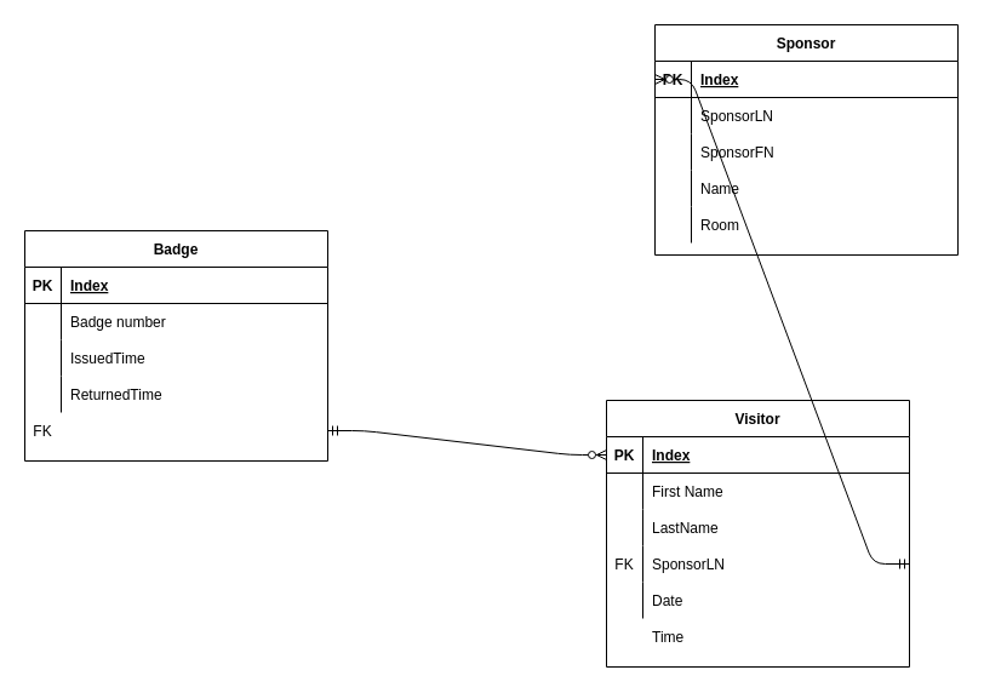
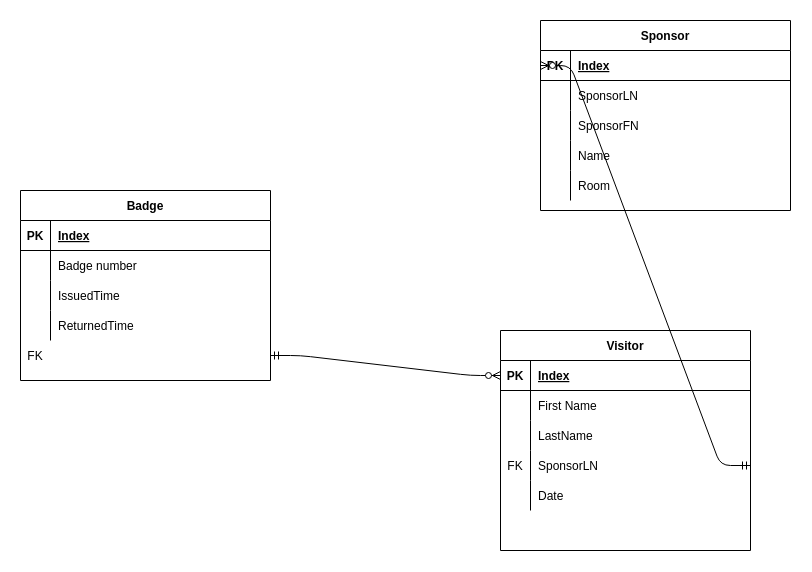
  <mxCell id="0" />
  <mxCell id="1" parent="0" />
  <mxCell id="2" value="Badge" style="shape=table;startSize=30;container=1;collapsible=1;childLayout=tableLayout;fixedRows=1;rowLines=0;fontStyle=1;align=center;resizeLast=1;" vertex="1" parent="1"><mxGeometry x="20" y="190" width="250" height="190" as="geometry" /></mxCell>
  <mxCell id="3" value="" style="shape=partialRectangle;collapsible=0;dropTarget=0;pointerEvents=0;fillColor=none;points=[[0,0.5],[1,0.5]];portConstraint=eastwest;top=0;left=0;right=0;bottom=1;" vertex="1" parent="2"><mxGeometry y="30" width="250" height="30" as="geometry" /></mxCell>
  <mxCell id="4" value="PK" style="shape=partialRectangle;overflow=hidden;connectable=0;fillColor=none;top=0;left=0;bottom=0;right=0;fontStyle=1;" vertex="1" parent="3"><mxGeometry width="30" height="30" as="geometry" /></mxCell>
  <mxCell id="5" value="Index" style="shape=partialRectangle;overflow=hidden;connectable=0;fillColor=none;top=0;left=0;bottom=0;right=0;align=left;spacingLeft=6;fontStyle=5;" vertex="1" parent="3"><mxGeometry x="30" width="220" height="30" as="geometry" /></mxCell>
  <mxCell id="6" style="shape=partialRectangle;collapsible=0;dropTarget=0;pointerEvents=0;fillColor=none;points=[[0,0.5],[1,0.5]];portConstraint=eastwest;top=0;left=0;right=0;bottom=0;" vertex="1" parent="2"><mxGeometry y="60" width="250" height="30" as="geometry" /></mxCell>
  <mxCell id="7" style="shape=partialRectangle;overflow=hidden;connectable=0;fillColor=none;top=0;left=0;bottom=0;right=0;" vertex="1" parent="6"><mxGeometry width="30" height="30" as="geometry" /></mxCell>
  <mxCell id="8" value="Badge number" style="shape=partialRectangle;overflow=hidden;connectable=0;fillColor=none;top=0;left=0;bottom=0;right=0;align=left;spacingLeft=6;" vertex="1" parent="6"><mxGeometry x="30" width="220" height="30" as="geometry" /></mxCell>
  <mxCell id="9" style="shape=partialRectangle;collapsible=0;dropTarget=0;pointerEvents=0;fillColor=none;points=[[0,0.5],[1,0.5]];portConstraint=eastwest;top=0;left=0;right=0;bottom=0;" vertex="1" parent="2"><mxGeometry y="90" width="250" height="30" as="geometry" /></mxCell>
  <mxCell id="10" value="" style="shape=partialRectangle;overflow=hidden;connectable=0;fillColor=none;top=0;left=0;bottom=0;right=0;" vertex="1" parent="9"><mxGeometry width="30" height="30" as="geometry" /></mxCell>
  <mxCell id="11" value="IssuedTime" style="shape=partialRectangle;overflow=hidden;connectable=0;fillColor=none;top=0;left=0;bottom=0;right=0;align=left;spacingLeft=6;" vertex="1" parent="9"><mxGeometry x="30" width="220" height="30" as="geometry" /></mxCell>
  <mxCell id="12" style="shape=partialRectangle;collapsible=0;dropTarget=0;pointerEvents=0;fillColor=none;points=[[0,0.5],[1,0.5]];portConstraint=eastwest;top=0;left=0;right=0;bottom=0;" vertex="1" parent="2"><mxGeometry y="120" width="250" height="30" as="geometry" /></mxCell>
  <mxCell id="13" value="" style="shape=partialRectangle;overflow=hidden;connectable=0;fillColor=none;top=0;left=0;bottom=0;right=0;" vertex="1" parent="12"><mxGeometry width="30" height="30" as="geometry" /></mxCell>
  <mxCell id="14" value="ReturnedTime" style="shape=partialRectangle;overflow=hidden;connectable=0;fillColor=none;top=0;left=0;bottom=0;right=0;align=left;spacingLeft=6;" vertex="1" parent="12"><mxGeometry x="30" width="220" height="30" as="geometry" /></mxCell>
  <mxCell id="15" style="shape=partialRectangle;collapsible=0;dropTarget=0;pointerEvents=0;fillColor=none;points=[[0,0.5],[1,0.5]];portConstraint=eastwest;top=0;left=0;right=0;bottom=0;" vertex="1" parent="2"><mxGeometry y="150" width="250" height="30" as="geometry" /></mxCell>
  <mxCell id="16" value="FK" style="shape=partialRectangle;overflow=hidden;connectable=0;fillColor=none;top=0;left=0;bottom=0;right=0;" vertex="1" parent="15"><mxGeometry width="30" height="30" as="geometry" /></mxCell>
  <mxCell id="17" value="Visitor" style="shape=table;startSize=30;container=1;collapsible=1;childLayout=tableLayout;fixedRows=1;rowLines=0;fontStyle=1;align=center;resizeLast=1;" vertex="1" parent="1"><mxGeometry x="500" y="330" width="250" height="220" as="geometry" /></mxCell>
  <mxCell id="18" value="" style="shape=partialRectangle;collapsible=0;dropTarget=0;pointerEvents=0;fillColor=none;points=[[0,0.5],[1,0.5]];portConstraint=eastwest;top=0;left=0;right=0;bottom=1;" vertex="1" parent="17"><mxGeometry y="30" width="250" height="30" as="geometry" /></mxCell>
  <mxCell id="19" value="PK" style="shape=partialRectangle;overflow=hidden;connectable=0;fillColor=none;top=0;left=0;bottom=0;right=0;fontStyle=1;" vertex="1" parent="18"><mxGeometry width="30" height="30" as="geometry" /></mxCell>
  <mxCell id="20" value="Index" style="shape=partialRectangle;overflow=hidden;connectable=0;fillColor=none;top=0;left=0;bottom=0;right=0;align=left;spacingLeft=6;fontStyle=5;" vertex="1" parent="18"><mxGeometry x="30" width="220" height="30" as="geometry" /></mxCell>
  <mxCell id="21" style="shape=partialRectangle;collapsible=0;dropTarget=0;pointerEvents=0;fillColor=none;points=[[0,0.5],[1,0.5]];portConstraint=eastwest;top=0;left=0;right=0;bottom=0;" vertex="1" parent="17"><mxGeometry y="60" width="250" height="30" as="geometry" /></mxCell>
  <mxCell id="22" style="shape=partialRectangle;overflow=hidden;connectable=0;fillColor=none;top=0;left=0;bottom=0;right=0;" vertex="1" parent="21"><mxGeometry width="30" height="30" as="geometry" /></mxCell>
  <mxCell id="23" value="First Name" style="shape=partialRectangle;overflow=hidden;connectable=0;fillColor=none;top=0;left=0;bottom=0;right=0;align=left;spacingLeft=6;" vertex="1" parent="21"><mxGeometry x="30" width="220" height="30" as="geometry" /></mxCell>
  <mxCell id="24" style="shape=partialRectangle;collapsible=0;dropTarget=0;pointerEvents=0;fillColor=none;points=[[0,0.5],[1,0.5]];portConstraint=eastwest;top=0;left=0;right=0;bottom=0;" vertex="1" parent="17"><mxGeometry y="90" width="250" height="30" as="geometry" /></mxCell>
  <mxCell id="25" value="" style="shape=partialRectangle;overflow=hidden;connectable=0;fillColor=none;top=0;left=0;bottom=0;right=0;" vertex="1" parent="24"><mxGeometry width="30" height="30" as="geometry" /></mxCell>
  <mxCell id="26" value="LastName" style="shape=partialRectangle;overflow=hidden;connectable=0;fillColor=none;top=0;left=0;bottom=0;right=0;align=left;spacingLeft=6;" vertex="1" parent="24"><mxGeometry x="30" width="220" height="30" as="geometry" /></mxCell>
  <mxCell id="27" style="shape=partialRectangle;collapsible=0;dropTarget=0;pointerEvents=0;fillColor=none;points=[[0,0.5],[1,0.5]];portConstraint=eastwest;top=0;left=0;right=0;bottom=0;" vertex="1" parent="17"><mxGeometry y="120" width="250" height="30" as="geometry" /></mxCell>
  <mxCell id="28" value="FK" style="shape=partialRectangle;overflow=hidden;connectable=0;fillColor=none;top=0;left=0;bottom=0;right=0;" vertex="1" parent="27"><mxGeometry width="30" height="30" as="geometry" /></mxCell>
  <mxCell id="29" value="SponsorLN" style="shape=partialRectangle;overflow=hidden;connectable=0;fillColor=none;top=0;left=0;bottom=0;right=0;align=left;spacingLeft=6;" vertex="1" parent="27"><mxGeometry x="30" width="220" height="30" as="geometry" /></mxCell>
  <mxCell id="30" style="shape=partialRectangle;collapsible=0;dropTarget=0;pointerEvents=0;fillColor=none;points=[[0,0.5],[1,0.5]];portConstraint=eastwest;top=0;left=0;right=0;bottom=0;" vertex="1" parent="17"><mxGeometry y="150" width="250" height="30" as="geometry" /></mxCell>
  <mxCell id="31" value="" style="shape=partialRectangle;overflow=hidden;connectable=0;fillColor=none;top=0;left=0;bottom=0;right=0;" vertex="1" parent="30"><mxGeometry width="30" height="30" as="geometry" /></mxCell>
  <mxCell id="32" value="Date" style="shape=partialRectangle;overflow=hidden;connectable=0;fillColor=none;top=0;left=0;bottom=0;right=0;align=left;spacingLeft=6;" vertex="1" parent="30"><mxGeometry x="30" width="220" height="30" as="geometry" /></mxCell>
  <mxCell id="33" value="Sponsor" style="shape=table;startSize=30;container=1;collapsible=1;childLayout=tableLayout;fixedRows=1;rowLines=0;fontStyle=1;align=center;resizeLast=1;" vertex="1" parent="1"><mxGeometry x="540" y="20" width="250" height="190" as="geometry" /></mxCell>
  <mxCell id="34" value="" style="shape=partialRectangle;collapsible=0;dropTarget=0;pointerEvents=0;fillColor=none;points=[[0,0.5],[1,0.5]];portConstraint=eastwest;top=0;left=0;right=0;bottom=1;" vertex="1" parent="33"><mxGeometry y="30" width="250" height="30" as="geometry" /></mxCell>
  <mxCell id="35" value="PK" style="shape=partialRectangle;overflow=hidden;connectable=0;fillColor=none;top=0;left=0;bottom=0;right=0;fontStyle=1;" vertex="1" parent="34"><mxGeometry width="30" height="30" as="geometry" /></mxCell>
  <mxCell id="36" value="Index" style="shape=partialRectangle;overflow=hidden;connectable=0;fillColor=none;top=0;left=0;bottom=0;right=0;align=left;spacingLeft=6;fontStyle=5;" vertex="1" parent="34"><mxGeometry x="30" width="220" height="30" as="geometry" /></mxCell>
  <mxCell id="37" style="shape=partialRectangle;collapsible=0;dropTarget=0;pointerEvents=0;fillColor=none;points=[[0,0.5],[1,0.5]];portConstraint=eastwest;top=0;left=0;right=0;bottom=0;" vertex="1" parent="33"><mxGeometry y="60" width="250" height="30" as="geometry" /></mxCell>
  <mxCell id="38" style="shape=partialRectangle;overflow=hidden;connectable=0;fillColor=none;top=0;left=0;bottom=0;right=0;" vertex="1" parent="37"><mxGeometry width="30" height="30" as="geometry" /></mxCell>
  <mxCell id="39" value="SponsorLN" style="shape=partialRectangle;overflow=hidden;connectable=0;fillColor=none;top=0;left=0;bottom=0;right=0;align=left;spacingLeft=6;" vertex="1" parent="37"><mxGeometry x="30" width="220" height="30" as="geometry" /></mxCell>
  <mxCell id="40" style="shape=partialRectangle;collapsible=0;dropTarget=0;pointerEvents=0;fillColor=none;points=[[0,0.5],[1,0.5]];portConstraint=eastwest;top=0;left=0;right=0;bottom=0;" vertex="1" parent="33"><mxGeometry y="90" width="250" height="30" as="geometry" /></mxCell>
  <mxCell id="41" value="" style="shape=partialRectangle;overflow=hidden;connectable=0;fillColor=none;top=0;left=0;bottom=0;right=0;" vertex="1" parent="40"><mxGeometry width="30" height="30" as="geometry" /></mxCell>
  <mxCell id="42" value="SponsorFN" style="shape=partialRectangle;overflow=hidden;connectable=0;fillColor=none;top=0;left=0;bottom=0;right=0;align=left;spacingLeft=6;" vertex="1" parent="40"><mxGeometry x="30" width="220" height="30" as="geometry" /></mxCell>
  <mxCell id="43" style="shape=partialRectangle;collapsible=0;dropTarget=0;pointerEvents=0;fillColor=none;points=[[0,0.5],[1,0.5]];portConstraint=eastwest;top=0;left=0;right=0;bottom=0;" vertex="1" parent="33"><mxGeometry y="120" width="250" height="30" as="geometry" /></mxCell>
  <mxCell id="44" value="" style="shape=partialRectangle;overflow=hidden;connectable=0;fillColor=none;top=0;left=0;bottom=0;right=0;" vertex="1" parent="43"><mxGeometry width="30" height="30" as="geometry" /></mxCell>
  <mxCell id="45" value="Name" style="shape=partialRectangle;overflow=hidden;connectable=0;fillColor=none;top=0;left=0;bottom=0;right=0;align=left;spacingLeft=6;" vertex="1" parent="43"><mxGeometry x="30" width="220" height="30" as="geometry" /></mxCell>
  <mxCell id="46" style="shape=partialRectangle;collapsible=0;dropTarget=0;pointerEvents=0;fillColor=none;points=[[0,0.5],[1,0.5]];portConstraint=eastwest;top=0;left=0;right=0;bottom=0;" vertex="1" parent="33"><mxGeometry y="150" width="250" height="30" as="geometry" /></mxCell>
  <mxCell id="47" value="" style="shape=partialRectangle;overflow=hidden;connectable=0;fillColor=none;top=0;left=0;bottom=0;right=0;" vertex="1" parent="46"><mxGeometry width="30" height="30" as="geometry" /></mxCell>
  <mxCell id="48" value="Room" style="shape=partialRectangle;overflow=hidden;connectable=0;fillColor=none;top=0;left=0;bottom=0;right=0;align=left;spacingLeft=6;" vertex="1" parent="46"><mxGeometry x="30" width="220" height="30" as="geometry" /></mxCell>
  <mxCell id="49" value="" style="edgeStyle=entityRelationEdgeStyle;fontSize=12;html=1;endArrow=ERzeroToMany;startArrow=ERmandOne;exitX=1;exitY=0.5;exitDx=0;exitDy=0;entryX=0;entryY=0.5;entryDx=0;entryDy=0;" edge="1" parent="1" source="27" target="34"><mxGeometry width="100" height="100" relative="1" as="geometry"><mxPoint x="345" y="520" as="sourcePoint" /><mxPoint x="505" y="740" as="targetPoint" /></mxGeometry></mxCell>
  <mxCell id="50" value="" style="edgeStyle=entityRelationEdgeStyle;fontSize=12;html=1;endArrow=ERzeroToMany;startArrow=ERmandOne;entryX=0;entryY=0.5;entryDx=0;entryDy=0;" edge="1" parent="1" source="15" target="18"><mxGeometry width="100" height="100" relative="1" as="geometry"><mxPoint x="-150" y="280" as="sourcePoint" /><mxPoint x="20" y="220" as="targetPoint" /></mxGeometry></mxCell>
- <mxCell id="51" value="Time" style="shape=partialRectangle;overflow=hidden;connectable=0;fillColor=none;top=0;left=0;bottom=0;right=0;align=left;spacingLeft=6;" vertex="1" parent="1"><mxGeometry x="530" y="510" width="220" height="30" as="geometry" /></mxCell>
